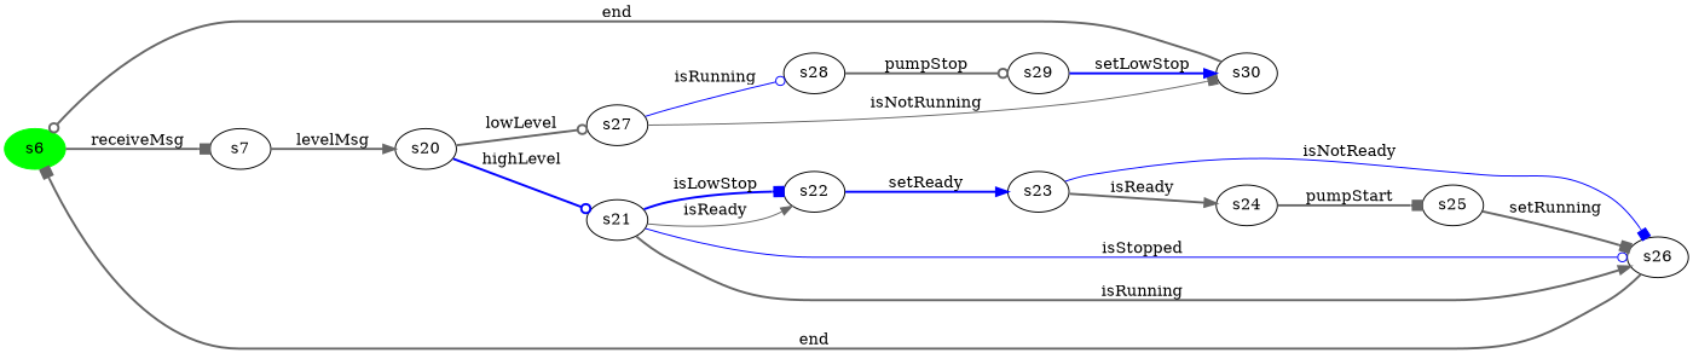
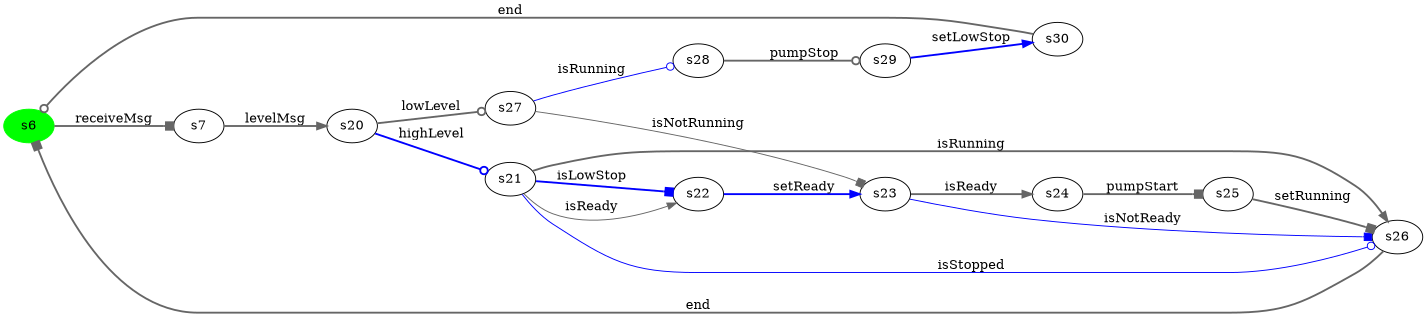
  digraph {
    rankdir=LR
    edge [arrowhead=box color=gray40 style=bold]
    n1 [color=green label=s6 style=filled]
    n2 [label=s7]
    n3 [label=s20]
    n4 [label=s27]
    n5 [label=s21]
    n6 [label=s30]
    n7 [label=s28]
    n8 [label=s22]
    n9 [label=s26]
    n10 [label=s29]
    n11 [label=s23]
    n12 [label=s24]
    n13 [label=s25]
    n1 -> n2 [label=" receiveMsg "]
    n2 -> n3 [arrowhead=normal label=" levelMsg "]
    n3 -> n4 [arrowhead=odot label=" lowLevel "]
    n3 -> n5 [arrowhead=odot color=blue label=" highLevel "]
-   n4 -> n6 [label=" isNotRunning " style=solid]
+   n4 -> n11 [label=" isNotRunning " style=solid]
    n4 -> n7 [arrowhead=odot color=blue label=" isRunning " style=solid]
    n5 -> n8 [arrowhead=normal label=" isReady " style=solid]
    n5 -> n8 [color=blue label=" isLowStop "]
    n5 -> n9 [arrowhead=odot color=blue label=" isStopped " style=solid]
    n5 -> n9 [arrowhead=normal label=" isRunning "]
    n6 -> n1 [arrowhead=odot label=" end "]
    n7 -> n10 [arrowhead=odot label=" pumpStop "]
    n8 -> n11 [arrowhead=normal color=blue label=" setReady "]
    n9 -> n1 [label=" end "]
    n10 -> n6 [arrowhead=normal color=blue label=" setLowStop "]
    n11 -> n9 [color=blue label=" isNotReady " style=solid]
    n11 -> n12 [arrowhead=normal label=" isReady "]
    n12 -> n13 [label=" pumpStart "]
    n13 -> n9 [label=" setRunning "]
  }
